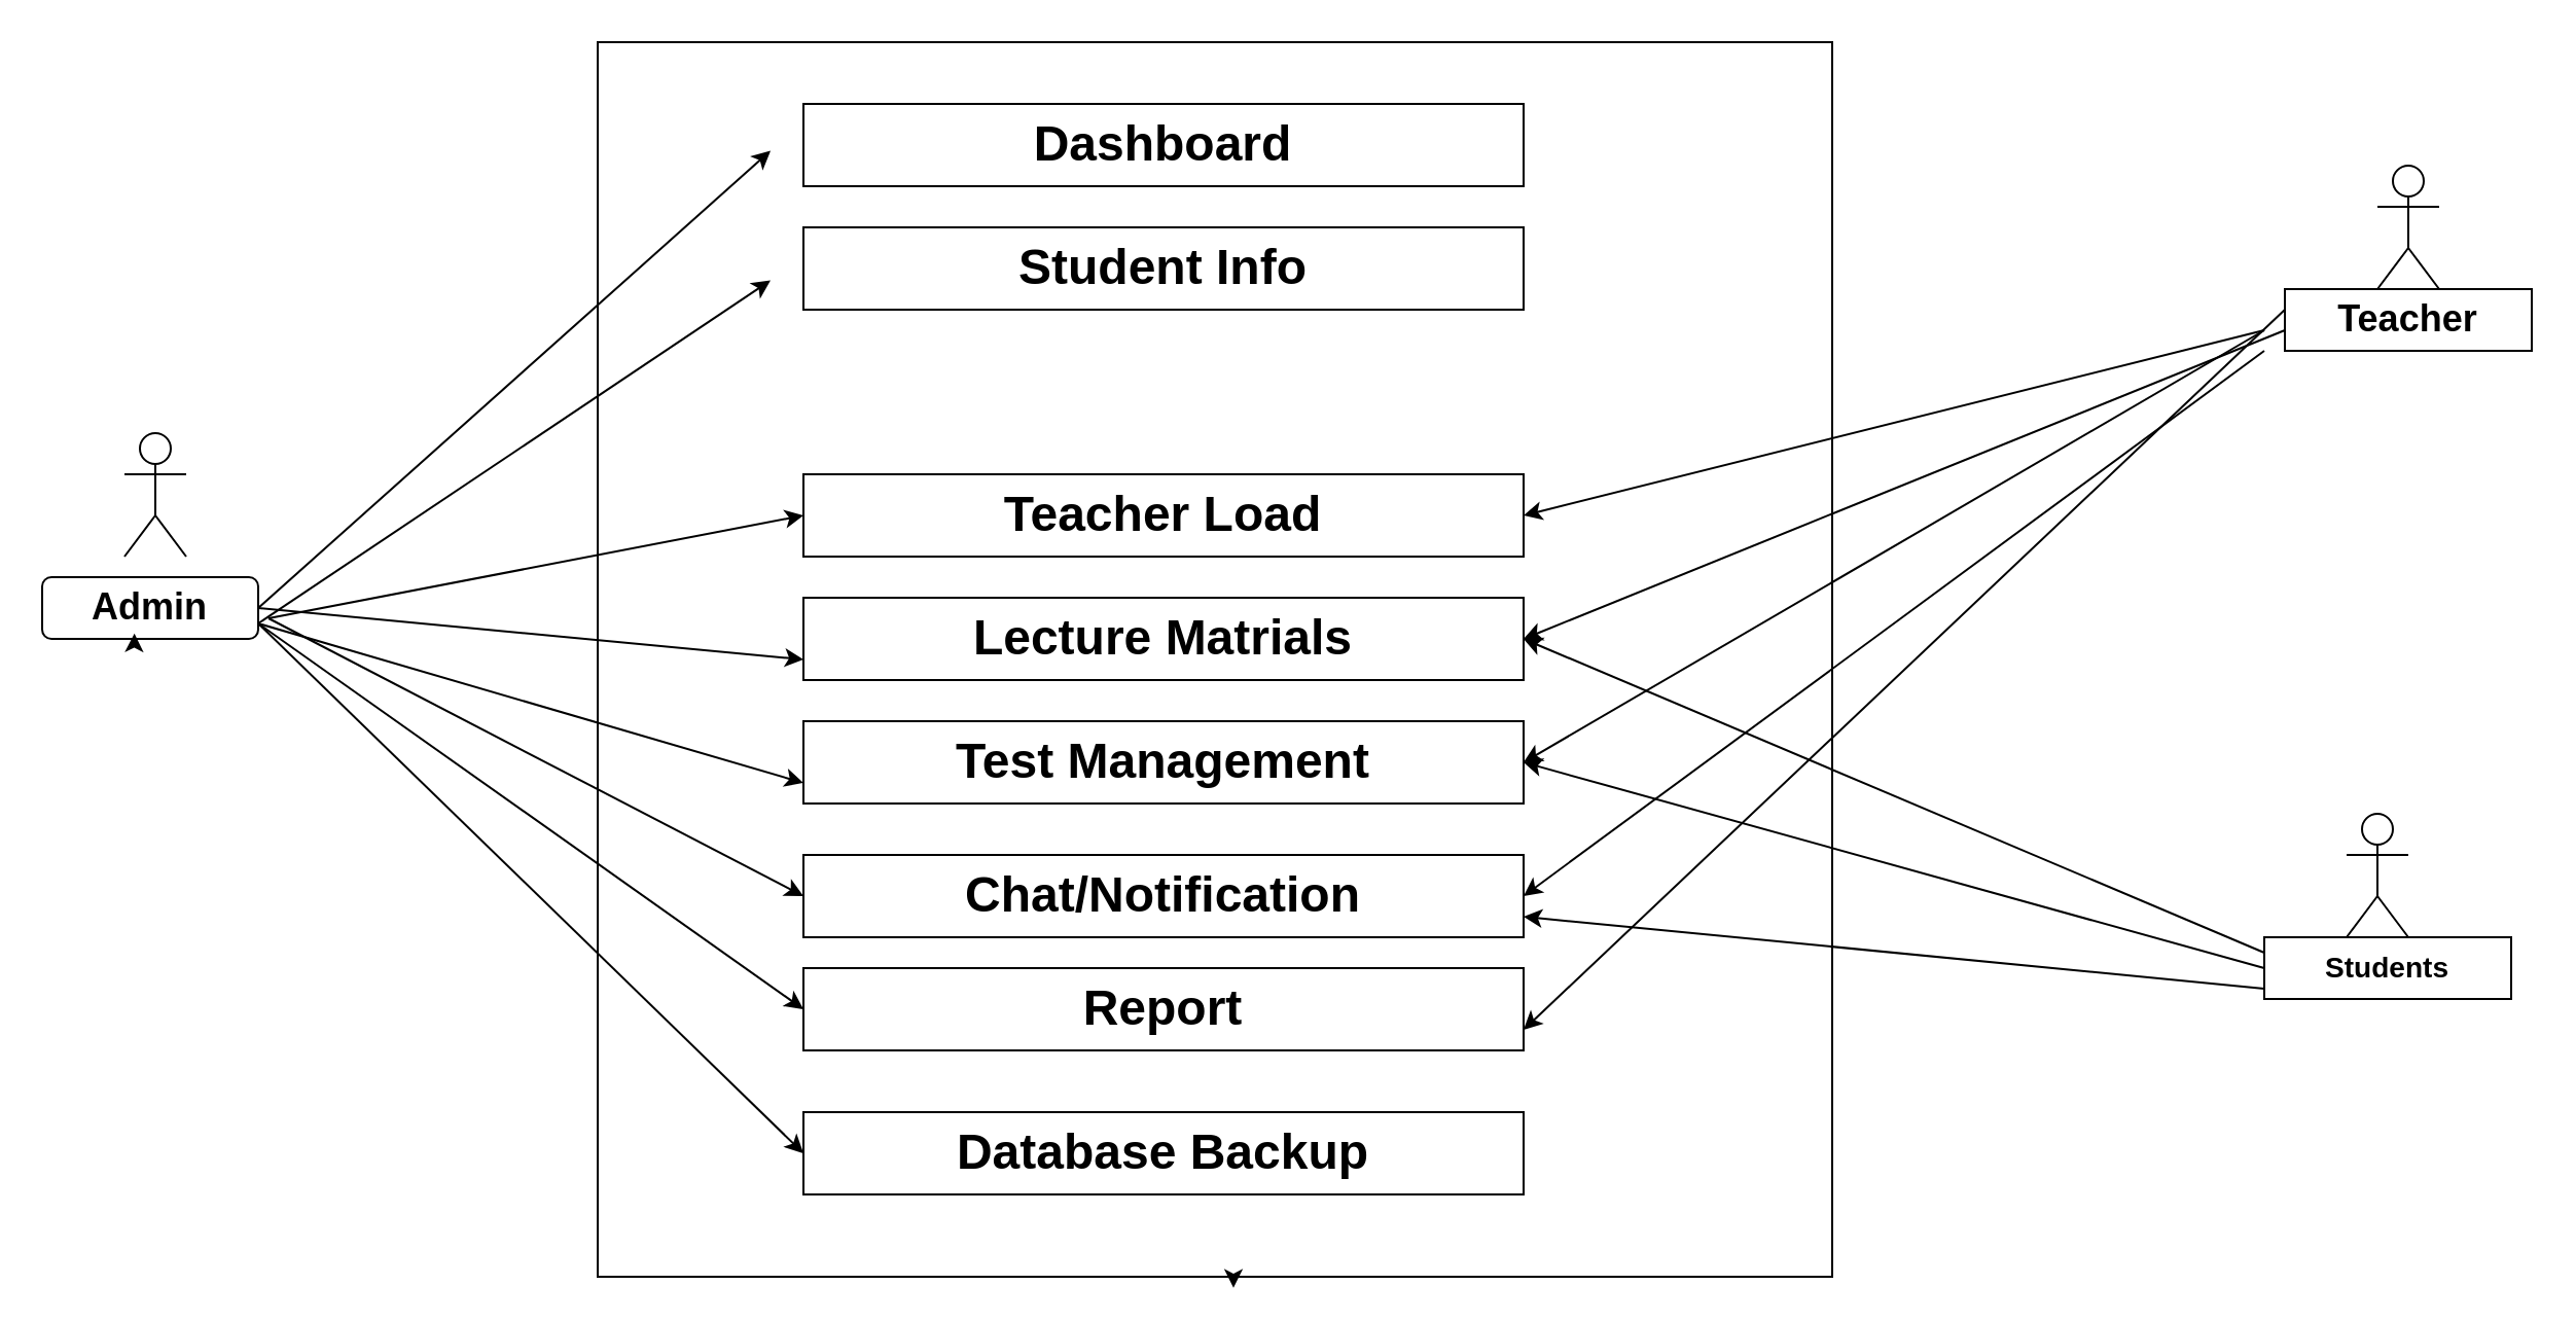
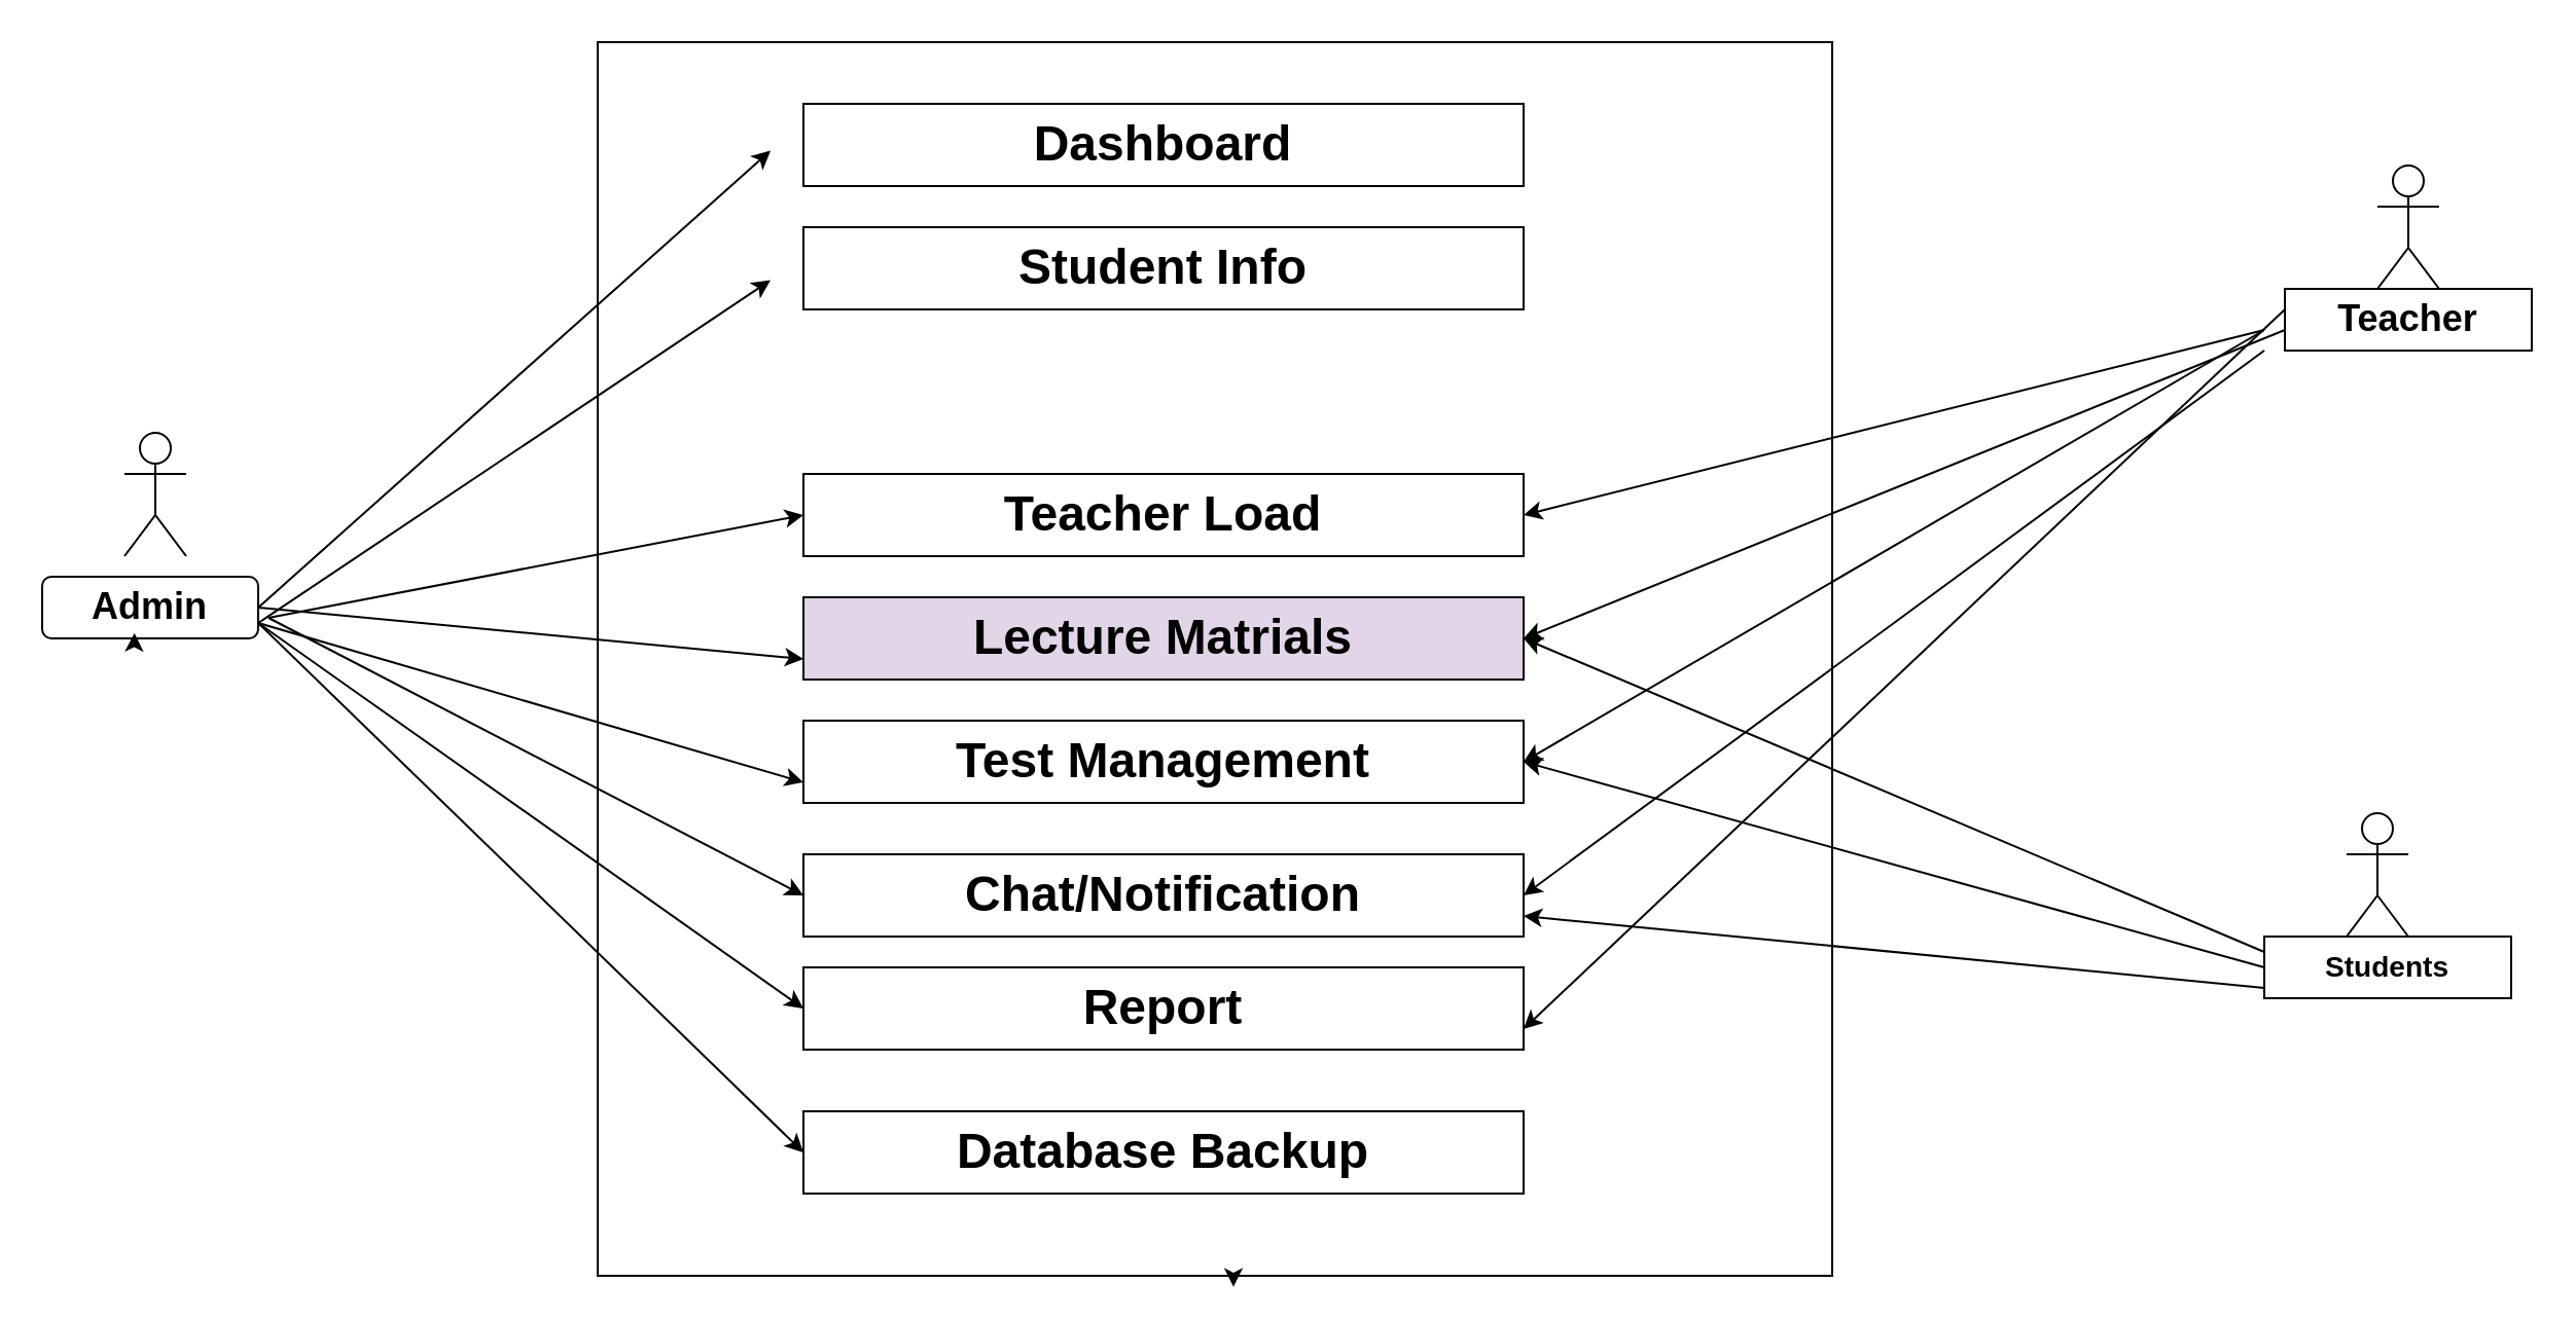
  <mxCell id="0" />
  <mxCell id="1" parent="0" />
  <mxCell id="2" value="" style="shape=umlActor;verticalLabelPosition=bottom;verticalAlign=top;html=1;outlineConnect=0;" vertex="1" parent="1"><mxGeometry x="60" y="210" width="30" height="60" as="geometry" /></mxCell>
  <mxCell id="3" value="&lt;h2&gt;Admin&lt;/h2&gt;" style="rounded=1;whiteSpace=wrap;html=1;" vertex="1" parent="1"><mxGeometry x="20" y="280" width="105" height="30" as="geometry" /></mxCell>
  <mxCell id="4" value="" style="whiteSpace=wrap;html=1;aspect=fixed;" vertex="1" parent="1"><mxGeometry x="290" y="20" width="600" height="600" as="geometry" /></mxCell>
  <mxCell id="5" value="&lt;h1&gt;Dashboard&lt;/h1&gt;" style="rounded=0;whiteSpace=wrap;html=1;" vertex="1" parent="1"><mxGeometry x="390" y="50" width="350" height="40" as="geometry" /></mxCell>
  <mxCell id="6" value="&lt;h1&gt;Student Info&lt;/h1&gt;" style="rounded=0;whiteSpace=wrap;html=1;" vertex="1" parent="1"><mxGeometry x="390" y="110" width="350" height="40" as="geometry" /></mxCell>
  <mxCell id="7" value="&lt;h1&gt;Teacher Load&lt;/h1&gt;" style="rounded=0;whiteSpace=wrap;html=1;" vertex="1" parent="1"><mxGeometry x="390" y="230" width="350" height="40" as="geometry" /></mxCell>
- <mxCell id="8" value="&lt;h1&gt;Lecture Matrials&lt;/h1&gt;" style="rounded=0;whiteSpace=wrap;html=1;" vertex="1" parent="1"><mxGeometry x="390" y="290" width="350" height="40" as="geometry" /></mxCell>
+ <mxCell id="8" value="&lt;h1&gt;Lecture Matrials&lt;/h1&gt;" style="rounded=0;whiteSpace=wrap;html=1;fillColor=#e1d5e7;" vertex="1" parent="1"><mxGeometry x="390" y="290" width="350" height="40" as="geometry" /></mxCell>
  <mxCell id="9" value="&lt;h1&gt;Test Management&lt;/h1&gt;" style="rounded=0;whiteSpace=wrap;html=1;" vertex="1" parent="1"><mxGeometry x="390" y="350" width="350" height="40" as="geometry" /></mxCell>
  <mxCell id="10" value="&lt;h1&gt;Chat/Notification&lt;/h1&gt;" style="rounded=0;whiteSpace=wrap;html=1;" vertex="1" parent="1"><mxGeometry x="390" y="415" width="350" height="40" as="geometry" /></mxCell>
  <mxCell id="11" style="edgeStyle=orthogonalEdgeStyle;rounded=0;orthogonalLoop=1;jettySize=auto;html=1;exitX=0.5;exitY=1;exitDx=0;exitDy=0;entryX=0.515;entryY=1.009;entryDx=0;entryDy=0;entryPerimeter=0;" edge="1" parent="1" source="4" target="4"><mxGeometry relative="1" as="geometry" /></mxCell>
  <mxCell id="12" value="&lt;h1&gt;Report&lt;/h1&gt;" style="rounded=0;whiteSpace=wrap;html=1;" vertex="1" parent="1"><mxGeometry x="390" y="470" width="350" height="40" as="geometry" /></mxCell>
  <mxCell id="13" value="&lt;h1&gt;Database Backup&lt;/h1&gt;" style="rounded=0;whiteSpace=wrap;html=1;" vertex="1" parent="1"><mxGeometry x="390" y="540" width="350" height="40" as="geometry" /></mxCell>
  <mxCell id="14" style="edgeStyle=orthogonalEdgeStyle;rounded=0;orthogonalLoop=1;jettySize=auto;html=1;exitX=0.5;exitY=1;exitDx=0;exitDy=0;entryX=0.427;entryY=0.911;entryDx=0;entryDy=0;entryPerimeter=0;" edge="1" parent="1" source="3" target="3"><mxGeometry relative="1" as="geometry" /></mxCell>
  <mxCell id="15" value="" style="shape=umlActor;verticalLabelPosition=bottom;verticalAlign=top;html=1;outlineConnect=0;" vertex="1" parent="1"><mxGeometry x="1155" y="80" width="30" height="60" as="geometry" /></mxCell>
  <mxCell id="16" value="&lt;h2&gt;Teacher&lt;/h2&gt;" style="rounded=0;whiteSpace=wrap;html=1;" vertex="1" parent="1"><mxGeometry x="1110" y="140" width="120" height="30" as="geometry" /></mxCell>
  <mxCell id="17" value="" style="shape=umlActor;verticalLabelPosition=bottom;verticalAlign=top;html=1;outlineConnect=0;" vertex="1" parent="1"><mxGeometry x="1140" y="395" width="30" height="60" as="geometry" /></mxCell>
  <mxCell id="18" value="&lt;h3&gt;Students&lt;/h3&gt;" style="rounded=0;whiteSpace=wrap;html=1;" vertex="1" parent="1"><mxGeometry x="1100" y="455" width="120" height="30" as="geometry" /></mxCell>
  <mxCell id="19" value="" style="endArrow=classic;html=1;rounded=0;exitX=1;exitY=0.5;exitDx=0;exitDy=0;entryX=0.14;entryY=0.088;entryDx=0;entryDy=0;entryPerimeter=0;" edge="1" parent="1" source="3" target="4"><mxGeometry width="50" height="50" relative="1" as="geometry"><mxPoint x="90" y="430" as="sourcePoint" /><mxPoint x="140" y="380" as="targetPoint" /></mxGeometry></mxCell>
  <mxCell id="20" value="" style="endArrow=classic;html=1;rounded=0;exitX=1;exitY=0.75;exitDx=0;exitDy=0;entryX=0.14;entryY=0.193;entryDx=0;entryDy=0;entryPerimeter=0;" edge="1" parent="1" source="3" target="4"><mxGeometry width="50" height="50" relative="1" as="geometry"><mxPoint x="90" y="430" as="sourcePoint" /><mxPoint x="140" y="380" as="targetPoint" /></mxGeometry></mxCell>
  <mxCell id="21" value="" style="endArrow=classic;html=1;rounded=0;entryX=0;entryY=0.5;entryDx=0;entryDy=0;" edge="1" parent="1" target="7"><mxGeometry width="50" height="50" relative="1" as="geometry"><mxPoint x="130" y="300" as="sourcePoint" /><mxPoint x="140" y="380" as="targetPoint" /></mxGeometry></mxCell>
  <mxCell id="22" value="" style="endArrow=classic;html=1;rounded=0;exitX=1;exitY=0.5;exitDx=0;exitDy=0;entryX=0;entryY=0.75;entryDx=0;entryDy=0;" edge="1" parent="1" source="3" target="8"><mxGeometry width="50" height="50" relative="1" as="geometry"><mxPoint x="90" y="430" as="sourcePoint" /><mxPoint x="140" y="380" as="targetPoint" /></mxGeometry></mxCell>
  <mxCell id="23" value="" style="endArrow=classic;html=1;rounded=0;entryX=0;entryY=0.75;entryDx=0;entryDy=0;exitX=1;exitY=0.75;exitDx=0;exitDy=0;" edge="1" parent="1" source="3" target="9"><mxGeometry width="50" height="50" relative="1" as="geometry"><mxPoint x="130" y="310" as="sourcePoint" /><mxPoint x="140" y="380" as="targetPoint" /></mxGeometry></mxCell>
  <mxCell id="24" value="" style="endArrow=classic;html=1;rounded=0;entryX=0;entryY=0.5;entryDx=0;entryDy=0;" edge="1" parent="1" target="10"><mxGeometry width="50" height="50" relative="1" as="geometry"><mxPoint x="130" y="300" as="sourcePoint" /><mxPoint x="140" y="380" as="targetPoint" /></mxGeometry></mxCell>
  <mxCell id="25" value="" style="endArrow=classic;html=1;rounded=0;exitX=1;exitY=0.75;exitDx=0;exitDy=0;entryX=0;entryY=0.5;entryDx=0;entryDy=0;" edge="1" parent="1" source="3" target="12"><mxGeometry width="50" height="50" relative="1" as="geometry"><mxPoint x="90" y="430" as="sourcePoint" /><mxPoint x="140" y="380" as="targetPoint" /></mxGeometry></mxCell>
  <mxCell id="26" value="" style="endArrow=classic;html=1;rounded=0;exitX=1;exitY=0.75;exitDx=0;exitDy=0;entryX=0;entryY=0.5;entryDx=0;entryDy=0;" edge="1" parent="1" source="3" target="13"><mxGeometry width="50" height="50" relative="1" as="geometry"><mxPoint x="90" y="430" as="sourcePoint" /><mxPoint x="140" y="380" as="targetPoint" /></mxGeometry></mxCell>
  <mxCell id="27" value="" style="endArrow=classic;html=1;rounded=0;entryX=1;entryY=0.5;entryDx=0;entryDy=0;" edge="1" parent="1" target="7"><mxGeometry width="50" height="50" relative="1" as="geometry"><mxPoint x="1100" y="160" as="sourcePoint" /><mxPoint x="1080" y="380" as="targetPoint" /></mxGeometry></mxCell>
  <mxCell id="28" value="" style="endArrow=classic;html=1;rounded=0;entryX=1;entryY=0.5;entryDx=0;entryDy=0;" edge="1" parent="1" target="8"><mxGeometry width="50" height="50" relative="1" as="geometry"><mxPoint x="1110" y="160" as="sourcePoint" /><mxPoint x="1080" y="380" as="targetPoint" /></mxGeometry></mxCell>
  <mxCell id="29" value="" style="endArrow=classic;html=1;rounded=0;entryX=1;entryY=0.5;entryDx=0;entryDy=0;" edge="1" parent="1" target="9"><mxGeometry width="50" height="50" relative="1" as="geometry"><mxPoint x="1100" y="160" as="sourcePoint" /><mxPoint x="1080" y="380" as="targetPoint" /></mxGeometry></mxCell>
  <mxCell id="30" value="" style="endArrow=classic;html=1;rounded=0;entryX=1;entryY=0.5;entryDx=0;entryDy=0;" edge="1" parent="1" target="10"><mxGeometry width="50" height="50" relative="1" as="geometry"><mxPoint x="1100" y="170" as="sourcePoint" /><mxPoint x="1080" y="380" as="targetPoint" /></mxGeometry></mxCell>
  <mxCell id="31" value="" style="endArrow=classic;html=1;rounded=0;entryX=1;entryY=0.75;entryDx=0;entryDy=0;" edge="1" parent="1" target="12"><mxGeometry width="50" height="50" relative="1" as="geometry"><mxPoint x="1110" y="150" as="sourcePoint" /><mxPoint x="1080" y="380" as="targetPoint" /></mxGeometry></mxCell>
  <mxCell id="32" value="" style="endArrow=classic;html=1;rounded=0;exitX=0;exitY=0.25;exitDx=0;exitDy=0;entryX=1;entryY=0.5;entryDx=0;entryDy=0;" edge="1" parent="1" source="18" target="8"><mxGeometry width="50" height="50" relative="1" as="geometry"><mxPoint x="830" y="420" as="sourcePoint" /><mxPoint x="880" y="370" as="targetPoint" /></mxGeometry></mxCell>
  <mxCell id="33" value="" style="endArrow=classic;html=1;rounded=0;exitX=0;exitY=0.5;exitDx=0;exitDy=0;entryX=1;entryY=0.5;entryDx=0;entryDy=0;" edge="1" parent="1" source="18" target="9"><mxGeometry width="50" height="50" relative="1" as="geometry"><mxPoint x="830" y="420" as="sourcePoint" /><mxPoint x="880" y="370" as="targetPoint" /></mxGeometry></mxCell>
  <mxCell id="34" value="" style="endArrow=classic;html=1;rounded=0;entryX=1;entryY=0.75;entryDx=0;entryDy=0;" edge="1" parent="1" target="10"><mxGeometry width="50" height="50" relative="1" as="geometry"><mxPoint x="1100" y="480" as="sourcePoint" /><mxPoint x="880" y="370" as="targetPoint" /></mxGeometry></mxCell>
